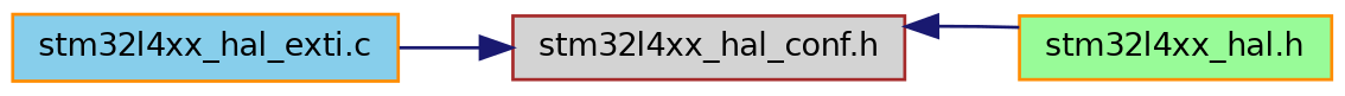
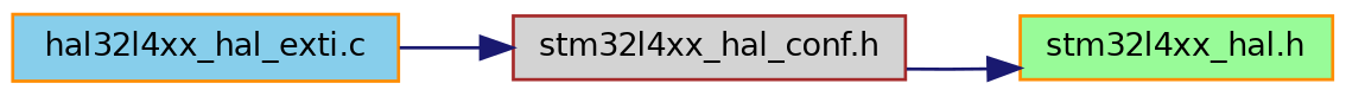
  digraph {
    rankdir=LR
    node [color=darkorange fontname=Helvetica fontsize=10 shape=record style=filled]
    edge [color=midnightblue fontname=Helvetica fontsize=10 labelfontname=Helvetica labelfontsize=10 style=solid]
-   n1 [fillcolor=skyblue fontcolor=black height=0.2 label="stm32l4xx_hal_exti.c" width=0.4]
+   n1 [fillcolor=skyblue fontcolor=black height=0.2 label="hal32l4xx_hal_exti.c" width=0.4]
    n2 [color=brown fillcolor=lightgrey height=0.2 label="stm32l4xx_hal_conf.h" width=0.4]
    n3 [fillcolor=palegreen height=0.2 label="stm32l4xx_hal.h" width=0.4]
    n1 -> n2
-   n3 -> n2
+   n2 -> n3
  }
